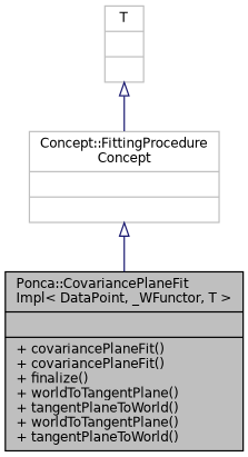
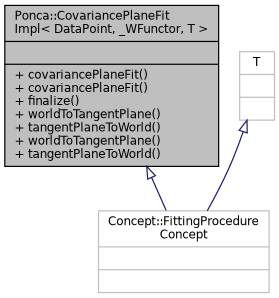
  digraph {
    fontname="DejaVu Sans"
    node [color=grey75 fontname="DejaVu Sans" fontsize=10 shape=record]
    edge [arrowtail=onormal color=midnightblue dir=back fontname="DejaVu Sans" fontsize=10 labelfontname=Helvetica labelfontsize=10 style=solid]
    n1 [color=black fillcolor=grey75 fontcolor=black height=0.2 label="{Ponca::CovariancePlaneFit\lImpl\< DataPoint, _WFunctor, T \>\n||+ covariancePlaneFit()\l+ covariancePlaneFit()\l+ finalize()\l+ worldToTangentPlane()\l+ tangentPlaneToWorld()\l+ worldToTangentPlane()\l+ tangentPlaneToWorld()\l}" style=filled width=0.4]
    n2 [height=0.2 label="{Concept::FittingProcedure\lConcept\n||}" width=0.4]
    n3 [height=0.2 label="{T\n||}" width=0.4]
-   n2 -> n1
+   n1 -> n2
    n3 -> n2
  }
